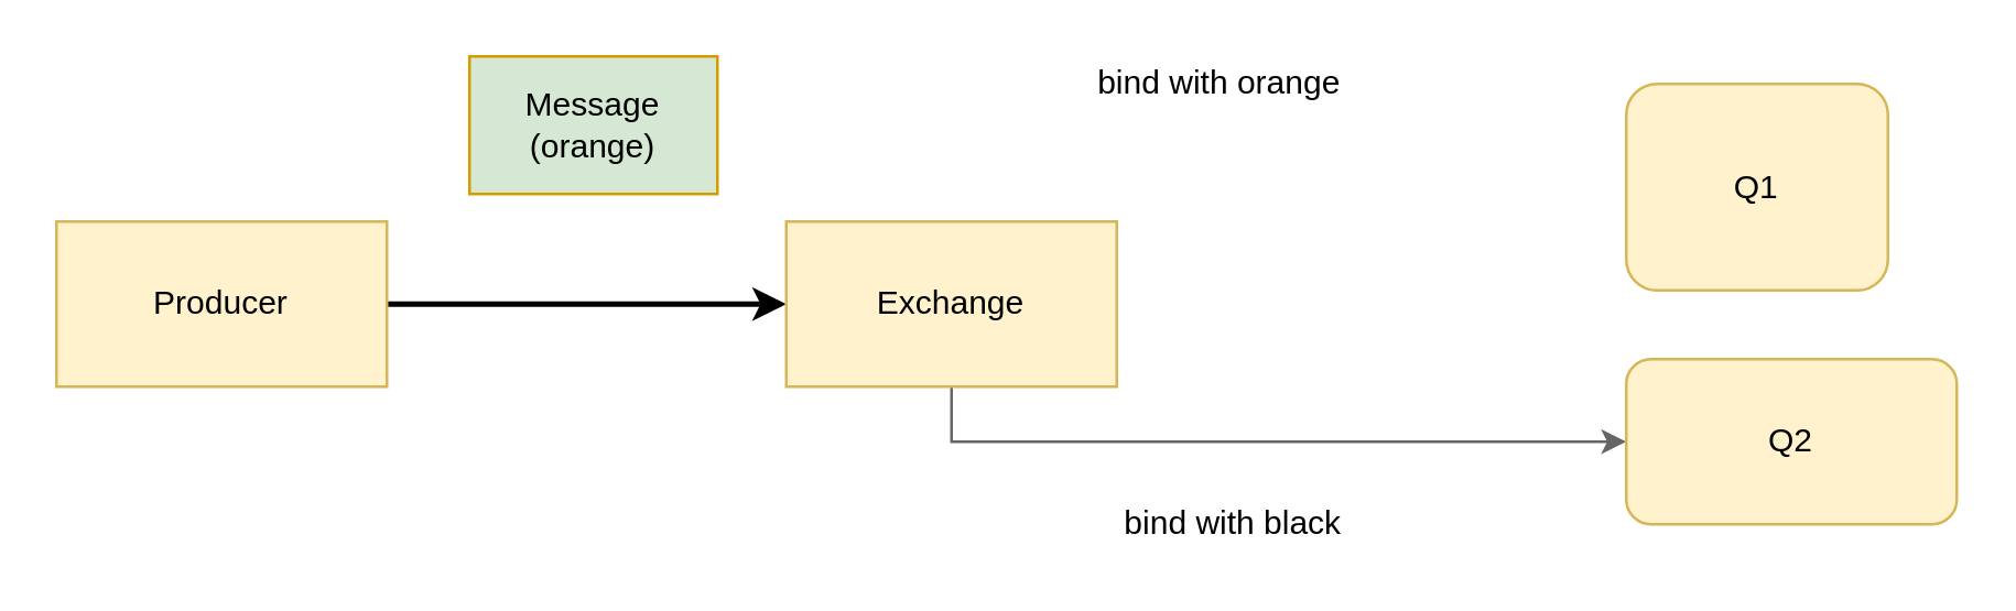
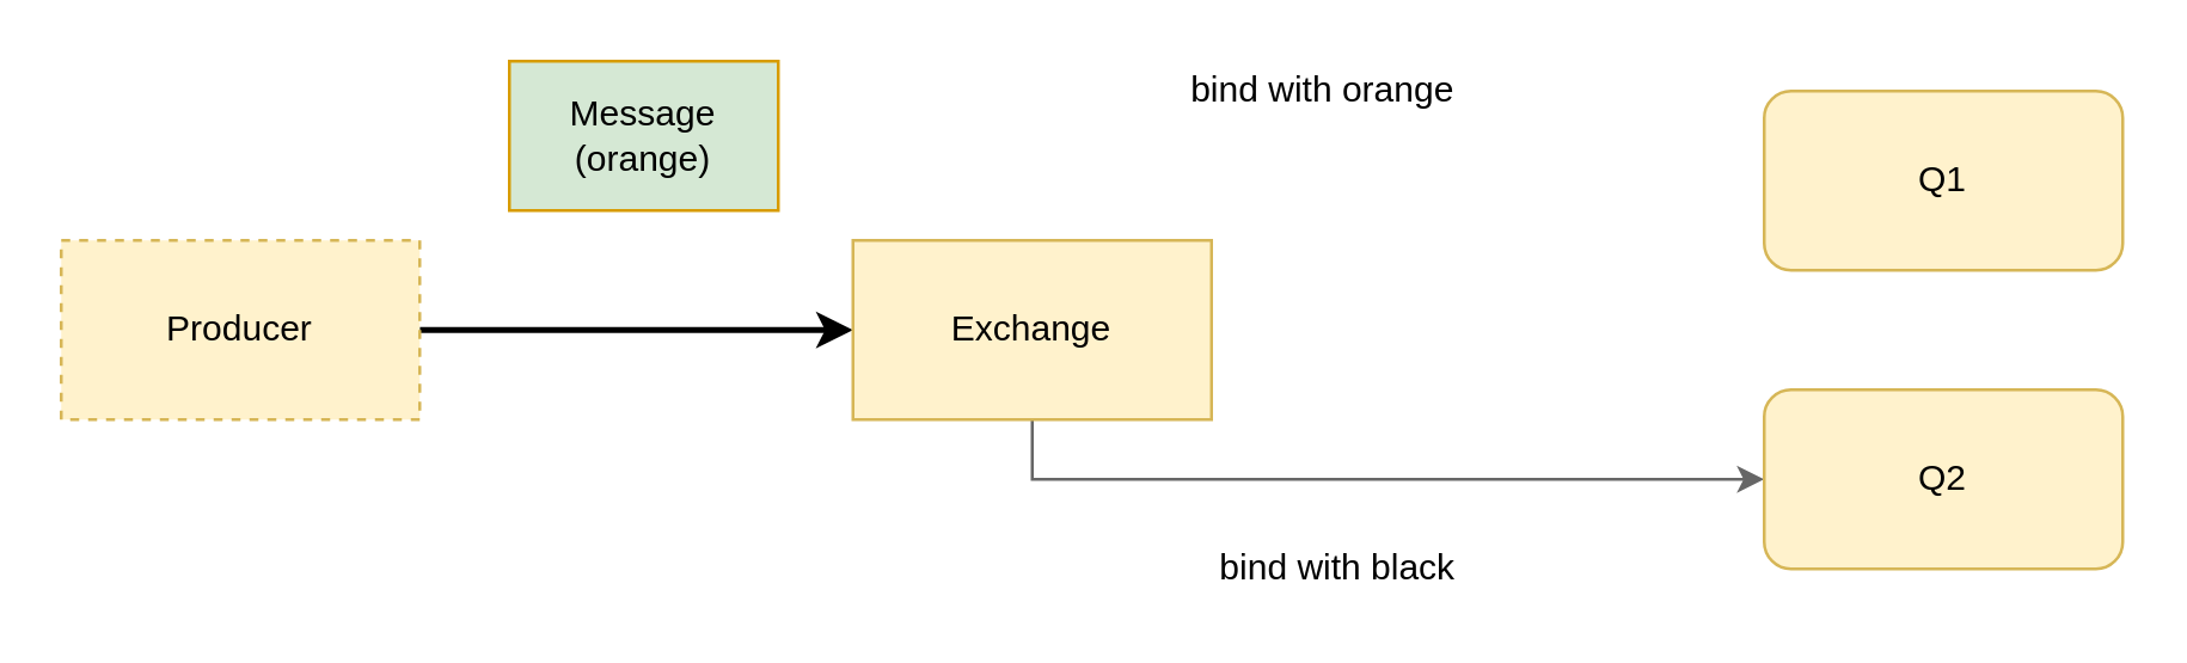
  <mxCell id="0" />
  <mxCell id="1" parent="0" />
  <mxCell id="2" style="edgeStyle=orthogonalEdgeStyle;rounded=0;orthogonalLoop=1;jettySize=auto;html=1;exitX=1;exitY=0.5;exitDx=0;exitDy=0;entryX=0;entryY=0.5;entryDx=0;entryDy=0;strokeWidth=2;" edge="1" parent="1" source="3" target="5"><mxGeometry relative="1" as="geometry" /></mxCell>
- <mxCell id="3" value="Producer" style="rounded=0;whiteSpace=wrap;html=1;fillColor=#fff2cc;strokeColor=#d6b656;" vertex="1" parent="1"><mxGeometry x="20" y="80" width="120" height="60" as="geometry" /></mxCell>
+ <mxCell id="3" value="Producer" style="rounded=0;whiteSpace=wrap;html=1;fillColor=#fff2cc;strokeColor=#d6b656;dashed=1;" vertex="1" parent="1"><mxGeometry x="20" y="80" width="120" height="60" as="geometry" /></mxCell>
  <mxCell id="4" style="edgeStyle=orthogonalEdgeStyle;rounded=0;orthogonalLoop=1;jettySize=auto;html=1;exitX=0.5;exitY=1;exitDx=0;exitDy=0;entryX=0;entryY=0.5;entryDx=0;entryDy=0;fillColor=#f5f5f5;strokeColor=#666666;" edge="1" parent="1" source="5" target="7"><mxGeometry relative="1" as="geometry" /></mxCell>
  <mxCell id="5" value="Exchange" style="rounded=0;whiteSpace=wrap;html=1;fillColor=#fff2cc;strokeColor=#d6b656;" vertex="1" parent="1"><mxGeometry x="285" y="80" width="120" height="60" as="geometry" /></mxCell>
- <mxCell id="6" value="Q1" style="rounded=1;whiteSpace=wrap;html=1;fillColor=#fff2cc;strokeColor=#d6b656;" vertex="1" parent="1"><mxGeometry x="590" y="30" width="95" height="75" as="geometry" /></mxCell>
+ <mxCell id="6" value="Q1" style="rounded=1;whiteSpace=wrap;html=1;fillColor=#fff2cc;strokeColor=#d6b656;" vertex="1" parent="1"><mxGeometry x="590" y="30" width="120" height="60" as="geometry" /></mxCell>
  <mxCell id="7" value="Q2" style="rounded=1;whiteSpace=wrap;html=1;fillColor=#fff2cc;strokeColor=#d6b656;" vertex="1" parent="1"><mxGeometry x="590" y="130" width="120" height="60" as="geometry" /></mxCell>
  <mxCell id="8" value="bind with black" style="text;html=1;strokeColor=none;fillColor=none;align=center;verticalAlign=middle;whiteSpace=wrap;rounded=0;" vertex="1" parent="1"><mxGeometry x="385" y="180" width="125" height="20" as="geometry" /></mxCell>
  <mxCell id="9" value="bind with orange" style="text;html=1;strokeColor=none;fillColor=none;align=center;verticalAlign=middle;whiteSpace=wrap;rounded=0;" vertex="1" parent="1"><mxGeometry x="380" y="20" width="125" height="20" as="geometry" /></mxCell>
  <mxCell id="10" value="&lt;div&gt;Message&lt;/div&gt;&lt;div&gt;(orange)&lt;br&gt;&lt;/div&gt;" style="rounded=0;whiteSpace=wrap;html=1;fillColor=#d5e8d4;strokeColor=#d79b00;" vertex="1" parent="1"><mxGeometry x="170" y="20" width="90" height="50" as="geometry" /></mxCell>
